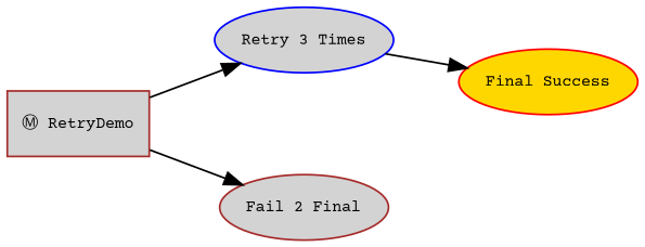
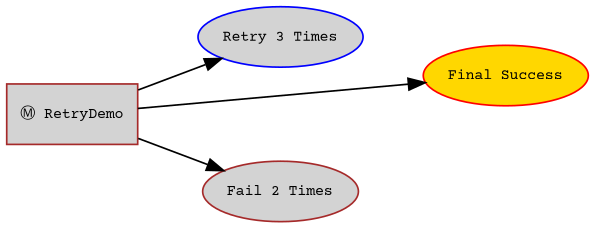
  digraph {
    fontname="Courier Prime"
    ordering=out
    rankdir=LR
    node [color=brown fillcolor=lightgrey fontcolor=black fontname="Courier Prime" fontsize=9 shape=ellipse style=filled]
    edge [fontname="Courier Prime"]
    n1 [label="Ⓜ RetryDemo" shape=box]
    n2 [color=blue label="Retry 3 Times"]
    n3 [color=red fillcolor=gold label="Final Success"]
-   n4 [label="Fail 2 Final"]
+   n4 [label="Fail 2 Times"]
    n1 -> n2
-   n2 -> n3
+   n1 -> n3
    n1 -> n4
  }
